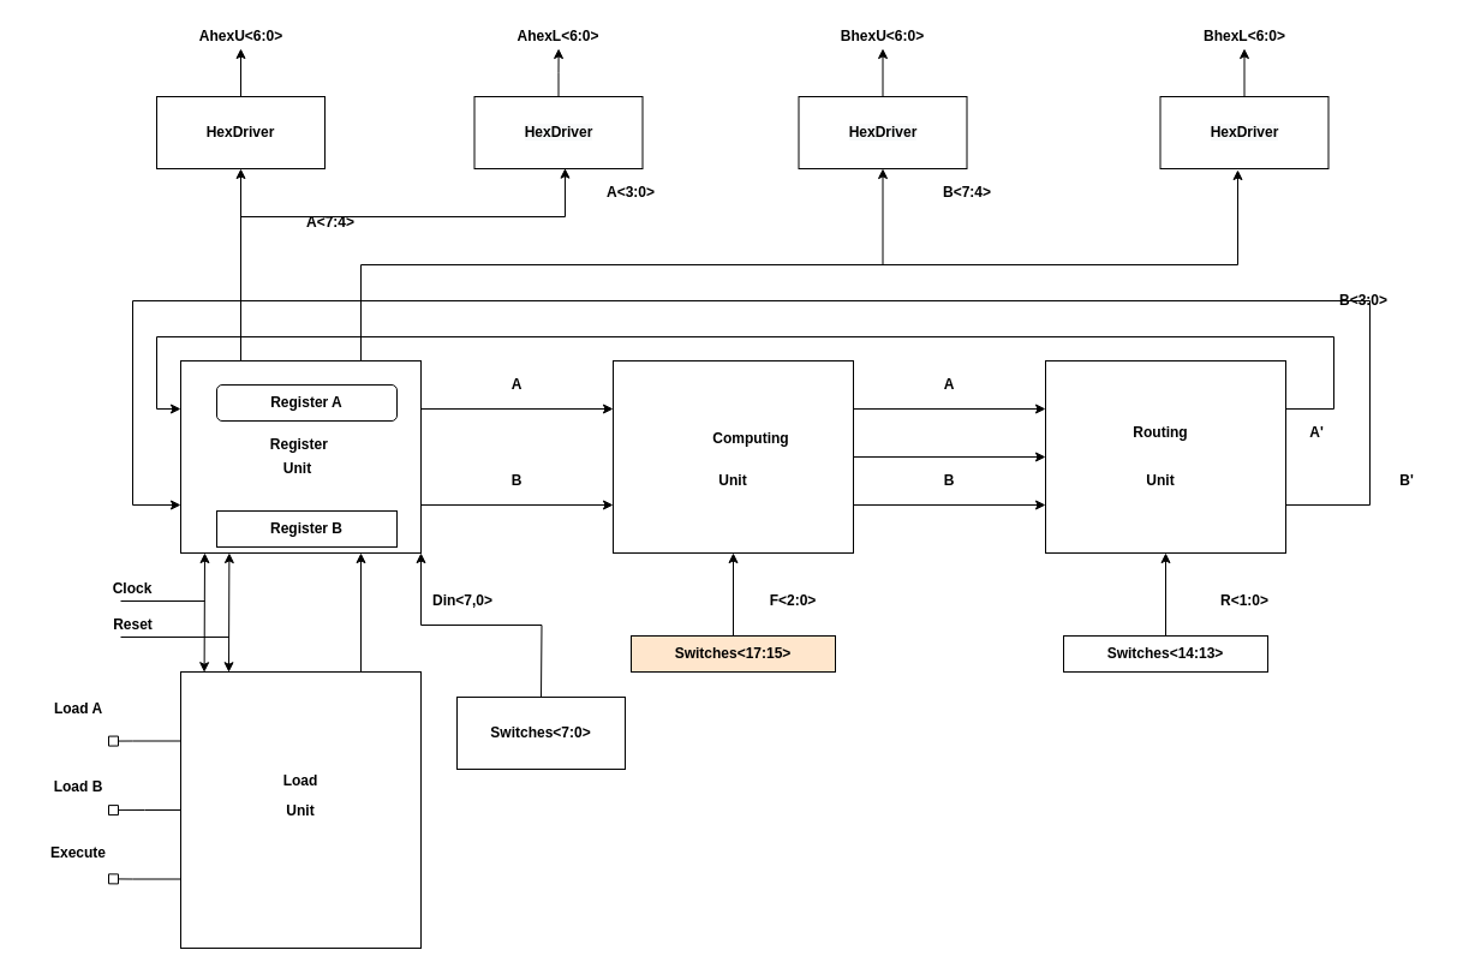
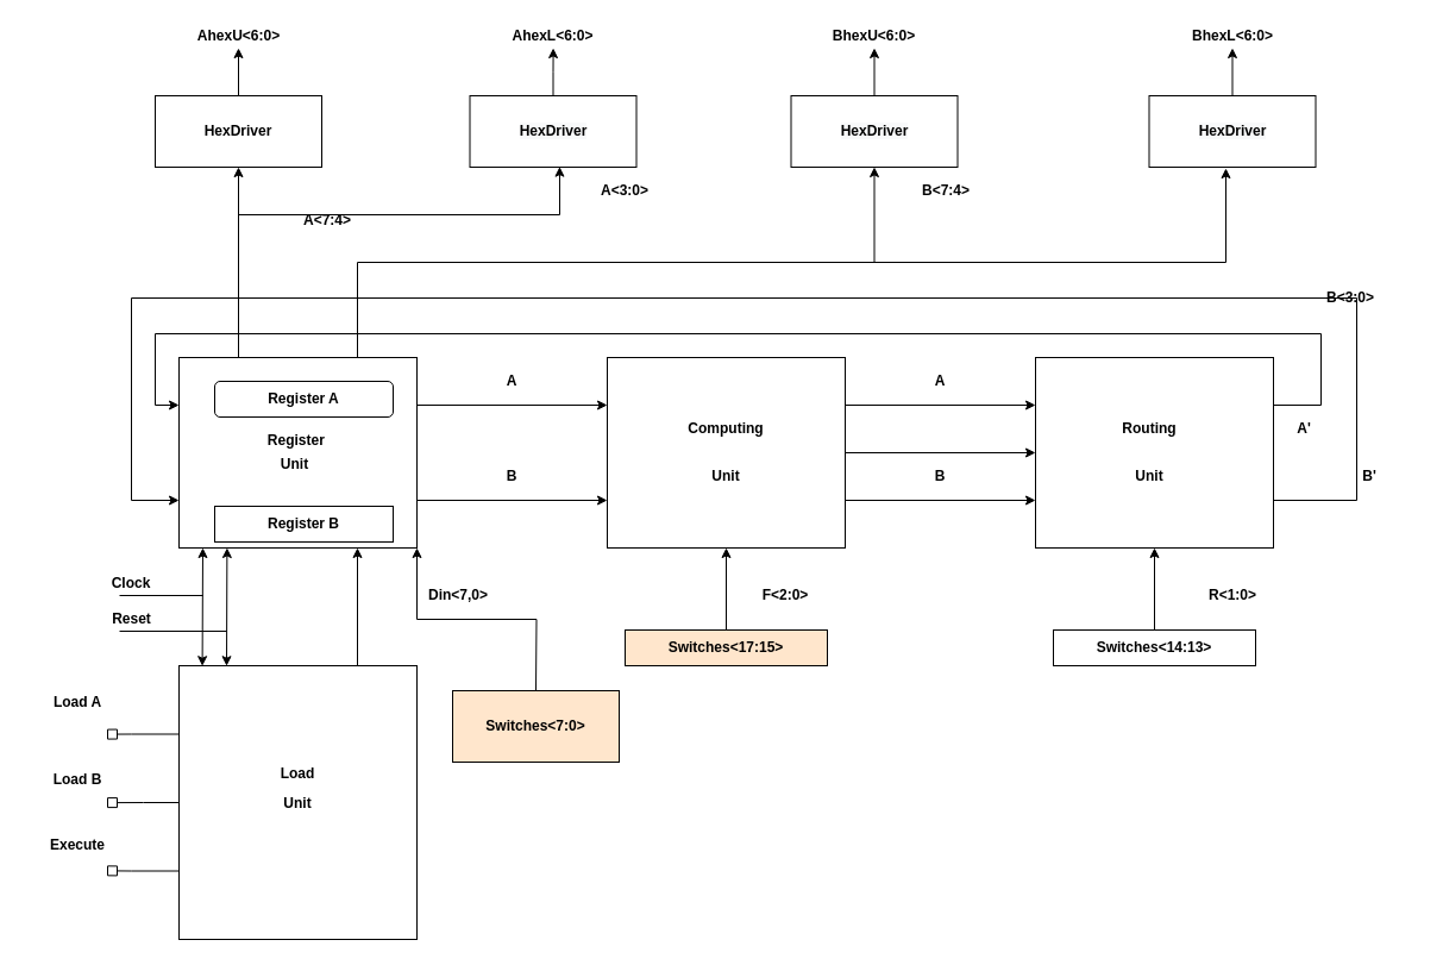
  <mxCell id="0" />
  <mxCell id="1" parent="0" />
  <mxCell id="2" parent="1" style="edgeStyle=orthogonalEdgeStyle;rounded=0;orthogonalLoop=1;jettySize=auto;html=1;exitX=1;exitY=1;exitDx=0;exitDy=0;startArrow=classic;startFill=1;endArrow=none;endFill=0;" edge="1" source="7"><mxGeometry as="geometry" relative="1"><mxPoint as="targetPoint" x="450" y="580" /></mxGeometry></mxCell>
  <mxCell id="3" parent="1" style="edgeStyle=orthogonalEdgeStyle;rounded=0;orthogonalLoop=1;jettySize=auto;html=1;exitX=1;exitY=0.25;exitDx=0;exitDy=0;entryX=0;entryY=0.25;entryDx=0;entryDy=0;startArrow=none;startFill=0;endArrow=classic;endFill=1;" edge="1" source="7" target="11"><mxGeometry as="geometry" relative="1" /></mxCell>
  <mxCell id="4" parent="1" style="edgeStyle=orthogonalEdgeStyle;rounded=0;orthogonalLoop=1;jettySize=auto;html=1;exitX=1;exitY=0.75;exitDx=0;exitDy=0;entryX=0;entryY=0.75;entryDx=0;entryDy=0;startArrow=none;startFill=0;endArrow=classic;endFill=1;" edge="1" source="7" target="11"><mxGeometry as="geometry" relative="1" /></mxCell>
  <mxCell id="5" parent="1" style="edgeStyle=orthogonalEdgeStyle;rounded=0;orthogonalLoop=1;jettySize=auto;html=1;exitX=0.25;exitY=0;exitDx=0;exitDy=0;startArrow=none;startFill=0;endArrow=classic;endFill=1;" edge="1" source="7" target="16"><mxGeometry as="geometry" relative="1" /></mxCell>
  <mxCell id="6" parent="1" style="edgeStyle=orthogonalEdgeStyle;rounded=0;orthogonalLoop=1;jettySize=auto;html=1;exitX=0.75;exitY=0;exitDx=0;exitDy=0;entryX=0.5;entryY=1;entryDx=0;entryDy=0;startArrow=none;startFill=0;endArrow=classic;endFill=1;" edge="1" source="7" target="20"><mxGeometry as="geometry" relative="1" /></mxCell>
  <mxCell id="7" value="" parent="1" style="rounded=0;whiteSpace=wrap;html=1;fontStyle=1" vertex="1"><mxGeometry as="geometry" x="150" y="300" width="200" height="160" /></mxCell>
  <mxCell id="8" parent="1" style="edgeStyle=orthogonalEdgeStyle;rounded=0;orthogonalLoop=1;jettySize=auto;html=1;exitX=1;exitY=0.25;exitDx=0;exitDy=0;entryX=0;entryY=0.25;entryDx=0;entryDy=0;startArrow=none;startFill=0;endArrow=classic;endFill=1;" edge="1" source="11" target="14"><mxGeometry as="geometry" relative="1" /></mxCell>
  <mxCell id="9" parent="1" style="edgeStyle=orthogonalEdgeStyle;rounded=0;orthogonalLoop=1;jettySize=auto;html=1;exitX=1;exitY=0.5;exitDx=0;exitDy=0;entryX=0;entryY=0.5;entryDx=0;entryDy=0;startArrow=none;startFill=0;endArrow=classic;endFill=1;" edge="1" source="11" target="14"><mxGeometry as="geometry" relative="1" /></mxCell>
  <mxCell id="10" parent="1" style="edgeStyle=orthogonalEdgeStyle;rounded=0;orthogonalLoop=1;jettySize=auto;html=1;exitX=1;exitY=0.75;exitDx=0;exitDy=0;entryX=0;entryY=0.75;entryDx=0;entryDy=0;startArrow=none;startFill=0;endArrow=classic;endFill=1;" edge="1" source="11" target="14"><mxGeometry as="geometry" relative="1" /></mxCell>
  <mxCell id="11" value="" parent="1" style="rounded=0;whiteSpace=wrap;html=1;" vertex="1"><mxGeometry as="geometry" x="510" y="300" width="200" height="160" /></mxCell>
  <mxCell id="12" parent="1" style="edgeStyle=orthogonalEdgeStyle;rounded=0;orthogonalLoop=1;jettySize=auto;html=1;exitX=1;exitY=0.25;exitDx=0;exitDy=0;entryX=0;entryY=0.25;entryDx=0;entryDy=0;startArrow=none;startFill=0;endArrow=classic;endFill=1;" edge="1" source="14" target="7"><mxGeometry as="geometry" relative="1"><Array as="points"><mxPoint x="1110" y="340" /><mxPoint x="1110" y="280" /><mxPoint x="130" y="280" /><mxPoint x="130" y="340" /></Array></mxGeometry></mxCell>
  <mxCell id="13" parent="1" style="edgeStyle=orthogonalEdgeStyle;rounded=0;orthogonalLoop=1;jettySize=auto;html=1;exitX=1;exitY=0.75;exitDx=0;exitDy=0;entryX=0;entryY=0.75;entryDx=0;entryDy=0;startArrow=none;startFill=0;endArrow=classic;endFill=1;" edge="1" source="14" target="7"><mxGeometry as="geometry" relative="1"><Array as="points"><mxPoint x="1140" y="420" /><mxPoint x="1140" y="250" /><mxPoint x="110" y="250" /><mxPoint x="110" y="420" /></Array></mxGeometry></mxCell>
  <mxCell id="14" value="" parent="1" style="rounded=0;whiteSpace=wrap;html=1;" vertex="1"><mxGeometry as="geometry" x="870" y="300" width="200" height="160" /></mxCell>
  <mxCell id="15" parent="1" style="edgeStyle=orthogonalEdgeStyle;rounded=0;orthogonalLoop=1;jettySize=auto;html=1;exitX=0.5;exitY=0;exitDx=0;exitDy=0;entryX=0.5;entryY=1;entryDx=0;entryDy=0;startArrow=none;startFill=0;endArrow=classic;endFill=1;" edge="1" source="16" target="58"><mxGeometry as="geometry" relative="1" /></mxCell>
  <mxCell id="16" value="HexDriver" parent="1" style="rounded=0;whiteSpace=wrap;html=1;fontStyle=1" vertex="1"><mxGeometry as="geometry" x="130" y="80" width="140" height="60" /></mxCell>
  <mxCell id="17" parent="1" style="edgeStyle=orthogonalEdgeStyle;rounded=0;orthogonalLoop=1;jettySize=auto;html=1;exitX=0.5;exitY=0;exitDx=0;exitDy=0;startArrow=none;startFill=0;endArrow=classic;endFill=1;" edge="1" source="18" target="59"><mxGeometry as="geometry" relative="1" /></mxCell>
  <mxCell id="18" value="&lt;span style='text-align: center; color: rgb(0, 0, 0); text-transform: none; line-height: 1.2; text-indent: 0px; letter-spacing: normal; font-family: &quot;helvetica&quot;; font-size: 12px; font-style: normal; font-variant: normal; text-decoration: none; word-spacing: 0px; display: inline; font-size-adjust: none; font-stretch: normal; float: none; overflow-wrap: normal; background-color: rgb(248, 249, 250);'&gt;HexDriver&lt;/span&gt;" parent="1" style="rounded=0;whiteSpace=wrap;html=1;fontStyle=1" vertex="1"><mxGeometry as="geometry" x="394.5" y="80" width="140" height="60" /></mxCell>
  <mxCell id="19" parent="1" style="edgeStyle=orthogonalEdgeStyle;rounded=0;orthogonalLoop=1;jettySize=auto;html=1;exitX=0.5;exitY=0;exitDx=0;exitDy=0;entryX=0.5;entryY=1;entryDx=0;entryDy=0;startArrow=none;startFill=0;endArrow=classic;endFill=1;" edge="1" source="20" target="60"><mxGeometry as="geometry" relative="1" /></mxCell>
  <mxCell id="20" value="&lt;span style='text-align: center; color: rgb(0, 0, 0); text-transform: none; line-height: 1.2; text-indent: 0px; letter-spacing: normal; font-family: &quot;helvetica&quot;; font-size: 12px; font-style: normal; font-variant: normal; text-decoration: none; word-spacing: 0px; display: inline; font-size-adjust: none; font-stretch: normal; float: none; overflow-wrap: normal; background-color: rgb(248, 249, 250);'&gt;HexDriver&lt;/span&gt;" parent="1" style="rounded=0;whiteSpace=wrap;html=1;fontStyle=1" vertex="1"><mxGeometry as="geometry" x="664.5" y="80" width="140" height="60" /></mxCell>
  <mxCell id="21" parent="1" style="edgeStyle=orthogonalEdgeStyle;rounded=0;orthogonalLoop=1;jettySize=auto;html=1;exitX=0.5;exitY=0;exitDx=0;exitDy=0;startArrow=none;startFill=0;endArrow=classic;endFill=1;" edge="1" source="22" target="61"><mxGeometry as="geometry" relative="1" /></mxCell>
  <mxCell id="22" value="&lt;span style='text-align: center; color: rgb(0, 0, 0); text-transform: none; line-height: 1.2; text-indent: 0px; letter-spacing: normal; font-family: &quot;helvetica&quot;; font-size: 12px; font-style: normal; font-variant: normal; text-decoration: none; word-spacing: 0px; display: inline; font-size-adjust: none; font-stretch: normal; float: none; overflow-wrap: normal; background-color: rgb(248, 249, 250);'&gt;HexDriver&lt;/span&gt;" parent="1" style="rounded=0;whiteSpace=wrap;html=1;fontStyle=1" vertex="1"><mxGeometry as="geometry" x="965.5" y="80" width="140" height="60" /></mxCell>
  <mxCell id="23" parent="1" style="edgeStyle=orthogonalEdgeStyle;rounded=0;orthogonalLoop=1;jettySize=auto;html=1;exitX=0;exitY=0.25;exitDx=0;exitDy=0;endArrow=box;endFill=0;" edge="1" source="27"><mxGeometry as="geometry" relative="1"><mxPoint as="targetPoint" x="90" y="616.6" /><Array as="points"><mxPoint x="110" y="617" /><mxPoint x="110" y="617" /></Array></mxGeometry></mxCell>
  <mxCell id="24" parent="1" style="edgeStyle=orthogonalEdgeStyle;rounded=0;orthogonalLoop=1;jettySize=auto;html=1;exitX=0;exitY=0.5;exitDx=0;exitDy=0;endArrow=box;endFill=0;" edge="1" source="27"><mxGeometry as="geometry" relative="1"><mxPoint as="targetPoint" x="90" y="674.103" /><Array as="points"><mxPoint x="120" y="674" /></Array></mxGeometry></mxCell>
  <mxCell id="25" parent="1" style="edgeStyle=orthogonalEdgeStyle;rounded=0;orthogonalLoop=1;jettySize=auto;html=1;exitX=0;exitY=0.75;exitDx=0;exitDy=0;endArrow=box;endFill=0;" edge="1" source="27"><mxGeometry as="geometry" relative="1"><mxPoint as="targetPoint" x="90" y="731.345" /><Array as="points"><mxPoint x="110" y="731" /><mxPoint x="110" y="731" /></Array></mxGeometry></mxCell>
  <mxCell id="26" parent="1" style="edgeStyle=orthogonalEdgeStyle;rounded=0;orthogonalLoop=1;jettySize=auto;html=1;exitX=0.75;exitY=0;exitDx=0;exitDy=0;entryX=0.75;entryY=1;entryDx=0;entryDy=0;startArrow=none;startFill=0;endArrow=classic;endFill=1;" edge="1" source="27" target="7"><mxGeometry as="geometry" relative="1" /></mxCell>
  <mxCell id="27" value="" parent="1" style="rounded=0;whiteSpace=wrap;html=1;" vertex="1"><mxGeometry as="geometry" x="150" y="559" width="200" height="230" /></mxCell>
  <mxCell id="28" value="Load" parent="1" style="text;html=1;strokeColor=none;fillColor=none;align=center;verticalAlign=middle;whiteSpace=wrap;rounded=0;fontStyle=1" vertex="1"><mxGeometry as="geometry" x="230" y="640" width="40" height="20" /></mxCell>
  <mxCell id="29" value="Unit" parent="1" style="text;html=1;strokeColor=none;fillColor=none;align=center;verticalAlign=middle;whiteSpace=wrap;rounded=0;fontStyle=1" vertex="1"><mxGeometry as="geometry" x="230" y="665" width="40" height="20" /></mxCell>
  <mxCell id="30" value="" parent="1" style="endArrow=classic;html=1;exitX=0.098;exitY=0.001;exitDx=0;exitDy=0;exitPerimeter=0;startArrow=classic;startFill=1;endFill=1;" edge="1" source="27"><mxGeometry as="geometry" width="50" height="50" relative="1"><mxPoint as="sourcePoint" x="170" y="520" /><mxPoint as="targetPoint" x="170" y="460" /></mxGeometry></mxCell>
  <mxCell id="31" value="" parent="1" style="endArrow=classic;html=1;exitX=0.098;exitY=0.001;exitDx=0;exitDy=0;exitPerimeter=0;startArrow=classic;startFill=1;endFill=1;" edge="1"><mxGeometry as="geometry" width="50" height="50" relative="1"><mxPoint as="sourcePoint" x="190" y="559.23" /><mxPoint as="targetPoint" x="190.4" y="460" /></mxGeometry></mxCell>
- <mxCell id="32" value="&lt;b&gt;Switches&amp;lt;7:0&amp;gt;&lt;/b&gt;" parent="1" style="rounded=0;whiteSpace=wrap;html=1;" vertex="1"><mxGeometry as="geometry" x="380" y="580" width="140" height="60" /></mxCell>
+ <mxCell id="32" value="&lt;b&gt;Switches&amp;lt;7:0&amp;gt;&lt;/b&gt;" parent="1" style="rounded=0;whiteSpace=wrap;html=1;fillColor=#ffe6cc;" vertex="1"><mxGeometry as="geometry" x="380" y="580" width="140" height="60" /></mxCell>
  <mxCell id="33" value="Din&amp;lt;7,0&amp;gt;" parent="1" style="text;html=1;strokeColor=none;fillColor=none;align=center;verticalAlign=middle;whiteSpace=wrap;rounded=0;fontStyle=1" vertex="1"><mxGeometry x="270" y="490" as="geometry" width="230" height="20" /></mxCell>
  <mxCell id="34" value="Register A" parent="1" style="whiteSpace=wrap;html=1;fontStyle=1;rounded=1;" vertex="1"><mxGeometry as="geometry" x="180" y="320" width="150" height="30" /></mxCell>
  <mxCell id="35" value="Register B" parent="1" style="rounded=0;whiteSpace=wrap;html=1;fontStyle=1" vertex="1"><mxGeometry x="180" y="425" as="geometry" width="150" height="30" /></mxCell>
  <mxCell id="36" value="A" parent="1" style="text;html=1;strokeColor=none;fillColor=none;align=center;verticalAlign=middle;whiteSpace=wrap;rounded=0;fontStyle=1" vertex="1"><mxGeometry as="geometry" x="410" y="310" width="40" height="20" /></mxCell>
  <mxCell id="37" value="B" parent="1" style="text;html=1;strokeColor=none;fillColor=none;align=center;verticalAlign=middle;whiteSpace=wrap;rounded=0;fontStyle=1" vertex="1"><mxGeometry as="geometry" x="410" y="390" width="40" height="20" /></mxCell>
- <mxCell id="38" value="Computing" parent="1" style="text;html=1;strokeColor=none;fillColor=none;align=center;verticalAlign=middle;whiteSpace=wrap;rounded=0;fontStyle=1" vertex="1"><mxGeometry x="580" y="355" as="geometry" width="90" height="20" /></mxCell>
+ <mxCell id="38" value="Computing" parent="1" style="text;html=1;strokeColor=none;fillColor=none;align=center;verticalAlign=middle;whiteSpace=wrap;rounded=0;fontStyle=1" vertex="1"><mxGeometry as="geometry" x="565" y="350" width="90" height="20" /></mxCell>
  <mxCell id="39" value="Unit" parent="1" style="text;html=1;strokeColor=none;fillColor=none;align=center;verticalAlign=middle;whiteSpace=wrap;rounded=0;fontStyle=1" vertex="1"><mxGeometry as="geometry" x="565" y="390" width="90" height="20" /></mxCell>
  <mxCell id="40" value="A" parent="1" style="text;html=1;strokeColor=none;fillColor=none;align=center;verticalAlign=middle;whiteSpace=wrap;rounded=0;fontStyle=1" vertex="1"><mxGeometry as="geometry" x="770" y="310" width="40" height="20" /></mxCell>
  <mxCell id="41" value="B" parent="1" style="text;html=1;strokeColor=none;fillColor=none;align=center;verticalAlign=middle;whiteSpace=wrap;rounded=0;fontStyle=1" vertex="1"><mxGeometry as="geometry" x="770" y="390" width="40" height="20" /></mxCell>
  <mxCell id="42" value="Routing" parent="1" style="text;html=1;strokeColor=none;fillColor=none;align=center;verticalAlign=middle;whiteSpace=wrap;rounded=0;fontStyle=1" vertex="1"><mxGeometry as="geometry" x="921" y="350" width="90" height="20" /></mxCell>
  <mxCell id="43" value="Unit" parent="1" style="text;html=1;strokeColor=none;fillColor=none;align=center;verticalAlign=middle;whiteSpace=wrap;rounded=0;fontStyle=1" vertex="1"><mxGeometry as="geometry" x="921" y="390" width="90" height="20" /></mxCell>
  <mxCell id="44" parent="1" style="edgeStyle=orthogonalEdgeStyle;rounded=0;orthogonalLoop=1;jettySize=auto;html=1;entryX=0.5;entryY=1;entryDx=0;entryDy=0;startArrow=none;startFill=0;endArrow=classic;endFill=1;" edge="1" source="45" target="11"><mxGeometry as="geometry" relative="1" /></mxCell>
  <mxCell id="45" value="Switches&amp;lt;17:15&amp;gt;" parent="1" style="rounded=0;whiteSpace=wrap;html=1;fontStyle=1;fillColor=#ffe6cc;" vertex="1"><mxGeometry as="geometry" x="525" y="529" width="170" height="30" /></mxCell>
  <mxCell id="46" value="F&amp;lt;2:0&amp;gt;" parent="1" style="text;html=1;strokeColor=none;fillColor=none;align=center;verticalAlign=middle;whiteSpace=wrap;rounded=0;fontStyle=1" vertex="1"><mxGeometry as="geometry" x="600" y="490" width="120" height="20" /></mxCell>
  <mxCell id="47" value="" parent="1" style="endArrow=none;html=1;fontStyle=1" edge="1"><mxGeometry as="geometry" width="50" height="50" relative="1"><mxPoint as="sourcePoint" x="200" y="180" /><mxPoint as="targetPoint" x="470" y="180" /></mxGeometry></mxCell>
  <mxCell id="48" value="" parent="1" style="endArrow=classic;html=1;entryX=0.539;entryY=0.994;entryDx=0;entryDy=0;entryPerimeter=0;endFill=1;fontStyle=1" edge="1" target="18"><mxGeometry as="geometry" width="50" height="50" relative="1"><mxPoint as="sourcePoint" x="470" y="180" /><mxPoint as="targetPoint" x="510" y="130" /></mxGeometry></mxCell>
  <mxCell id="49" value="" parent="1" style="endArrow=none;html=1;fontStyle=1" edge="1"><mxGeometry as="geometry" width="50" height="50" relative="1"><mxPoint as="sourcePoint" x="730" y="220" /><mxPoint as="targetPoint" x="1030" y="220" /></mxGeometry></mxCell>
  <mxCell id="50" value="" parent="1" style="endArrow=classic;html=1;endFill=1;" edge="1"><mxGeometry as="geometry" width="50" height="50" relative="1"><mxPoint as="sourcePoint" x="1030" y="220" /><mxPoint as="targetPoint" x="1030" y="141" /></mxGeometry></mxCell>
  <mxCell id="51" value="A&amp;lt;7:4&amp;gt;" parent="1" style="text;html=1;strokeColor=none;fillColor=none;align=center;verticalAlign=middle;whiteSpace=wrap;rounded=0;fontStyle=1" vertex="1"><mxGeometry x="240" y="175" as="geometry" width="70" height="20" /></mxCell>
  <mxCell id="52" value="A&amp;lt;3:0&amp;gt;" parent="1" style="text;html=1;strokeColor=none;fillColor=none;align=center;verticalAlign=middle;whiteSpace=wrap;rounded=0;fontStyle=1" vertex="1"><mxGeometry as="geometry" x="490" y="150" width="70" height="20" /></mxCell>
- <mxCell id="53" value="B&amp;lt;7:4&amp;gt;" parent="1" style="text;html=1;strokeColor=none;fillColor=none;align=center;verticalAlign=middle;whiteSpace=wrap;rounded=0;fontStyle=1" vertex="1"><mxGeometry x="770" y="150" as="geometry" width="70" height="20" /></mxCell>
+ <mxCell id="53" value="B&amp;lt;7:4&amp;gt;" parent="1" style="text;html=1;strokeColor=none;fillColor=none;align=center;verticalAlign=middle;whiteSpace=wrap;rounded=0;fontStyle=1" vertex="1"><mxGeometry as="geometry" x="760" y="150" width="70" height="20" /></mxCell>
  <mxCell id="54" value="B&amp;lt;3:0&amp;gt;" parent="1" style="text;html=1;strokeColor=none;fillColor=none;align=center;verticalAlign=middle;whiteSpace=wrap;rounded=0;fontStyle=1" vertex="1"><mxGeometry x="1100" y="240" as="geometry" width="70" height="20" /></mxCell>
  <mxCell id="55" parent="1" style="edgeStyle=orthogonalEdgeStyle;rounded=0;orthogonalLoop=1;jettySize=auto;html=1;exitX=0.5;exitY=0;exitDx=0;exitDy=0;entryX=0.5;entryY=1;entryDx=0;entryDy=0;startArrow=none;startFill=0;endArrow=classic;endFill=1;" edge="1" source="56" target="14"><mxGeometry as="geometry" relative="1" /></mxCell>
  <mxCell id="56" value="Switches&amp;lt;14:13&amp;gt;" parent="1" style="rounded=0;whiteSpace=wrap;html=1;fontStyle=1" vertex="1"><mxGeometry as="geometry" x="885" y="529" width="170" height="30" /></mxCell>
  <mxCell id="57" value="R&amp;lt;1:0&amp;gt;" parent="1" style="text;html=1;strokeColor=none;fillColor=none;align=center;verticalAlign=middle;whiteSpace=wrap;rounded=0;fontStyle=1" vertex="1"><mxGeometry as="geometry" x="975.5" y="490" width="120" height="20" /></mxCell>
  <mxCell id="58" value="AhexU&amp;lt;6:0&amp;gt;" parent="1" style="text;html=1;strokeColor=none;fillColor=none;align=center;verticalAlign=middle;whiteSpace=wrap;rounded=0;fontStyle=1" vertex="1"><mxGeometry as="geometry" x="127.5" y="20" width="145" height="20" /></mxCell>
  <mxCell id="59" value="AhexL&amp;lt;6:0&amp;gt;" parent="1" style="text;html=1;strokeColor=none;fillColor=none;align=center;verticalAlign=middle;whiteSpace=wrap;rounded=0;fontStyle=1" vertex="1"><mxGeometry as="geometry" x="374.25" y="20" width="180.5" height="20" /></mxCell>
  <mxCell id="60" value="BhexU&amp;lt;6:0&amp;gt;" parent="1" style="text;html=1;strokeColor=none;fillColor=none;align=center;verticalAlign=middle;whiteSpace=wrap;rounded=0;fontStyle=1" vertex="1"><mxGeometry as="geometry" x="619.25" y="20" width="230.5" height="20" /></mxCell>
  <mxCell id="61" value="BhexL&amp;lt;6:0&amp;gt;" parent="1" style="text;html=1;strokeColor=none;fillColor=none;align=center;verticalAlign=middle;whiteSpace=wrap;rounded=0;fontStyle=1" vertex="1"><mxGeometry as="geometry" x="955.5" y="20" width="160" height="20" /></mxCell>
  <mxCell id="62" value="A'" parent="1" style="text;html=1;strokeColor=none;fillColor=none;align=center;verticalAlign=middle;whiteSpace=wrap;rounded=0;fontStyle=1" vertex="1"><mxGeometry as="geometry" x="1076" y="350" width="40" height="20" /></mxCell>
- <mxCell id="63" value="B'" parent="1" style="text;html=1;strokeColor=none;fillColor=none;align=center;verticalAlign=middle;whiteSpace=wrap;rounded=0;fontStyle=1" vertex="1"><mxGeometry as="geometry" x="1151" y="390" width="40" height="20" /></mxCell>
+ <mxCell id="63" value="B'" parent="1" style="text;html=1;strokeColor=none;fillColor=none;align=center;verticalAlign=middle;whiteSpace=wrap;rounded=0;fontStyle=1" vertex="1"><mxGeometry x="1131" y="390" as="geometry" width="40" height="20" /></mxCell>
  <mxCell id="64" value="Load A" parent="1" style="text;html=1;strokeColor=none;fillColor=none;align=center;verticalAlign=middle;whiteSpace=wrap;rounded=0;fontStyle=1" vertex="1"><mxGeometry as="geometry" x="20" y="580" width="90" height="20" /></mxCell>
  <mxCell id="65" value="Load B" parent="1" style="text;html=1;strokeColor=none;fillColor=none;align=center;verticalAlign=middle;whiteSpace=wrap;rounded=0;fontStyle=1" vertex="1"><mxGeometry as="geometry" x="20" y="645" width="90" height="20" /></mxCell>
  <mxCell id="66" value="Execute" parent="1" style="text;html=1;strokeColor=none;fillColor=none;align=center;verticalAlign=middle;whiteSpace=wrap;rounded=0;fontStyle=1" vertex="1"><mxGeometry as="geometry" x="20" y="700" width="90" height="20" /></mxCell>
  <mxCell id="67" value="" parent="1" style="endArrow=none;html=1;" edge="1"><mxGeometry as="geometry" width="50" height="50" relative="1"><mxPoint as="sourcePoint" x="100" y="500" /><mxPoint as="targetPoint" x="170" y="500" /></mxGeometry></mxCell>
  <mxCell id="68" value="Clock" parent="1" style="text;html=1;strokeColor=none;fillColor=none;align=center;verticalAlign=middle;whiteSpace=wrap;rounded=0;fontStyle=1" vertex="1"><mxGeometry as="geometry" x="40" y="480" width="140" height="20" /></mxCell>
  <mxCell id="69" value="" parent="1" style="endArrow=none;html=1;" edge="1"><mxGeometry as="geometry" width="50" height="50" relative="1"><mxPoint as="sourcePoint" x="100" y="530" /><mxPoint as="targetPoint" x="190" y="530" /></mxGeometry></mxCell>
  <mxCell id="70" value="Reset" parent="1" style="text;html=1;strokeColor=none;fillColor=none;align=center;verticalAlign=middle;whiteSpace=wrap;rounded=0;fontStyle=1" vertex="1"><mxGeometry as="geometry" x="42.5" y="510" width="135" height="20" /></mxCell>
  <mxCell id="71" value="Register &lt;span style=&quot;text-align: left ; color: transparent ; text-transform: none ; text-indent: 0px ; letter-spacing: normal ; font-family: monospace ; font-size: 0px ; font-style: normal ; font-variant: normal ; text-decoration: none ; word-spacing: 0px ; display: inline ; word-break: break-all ; float: none ; background-color: rgb(248 , 249 , 250)&quot;&gt;%3CmxGraphModel%3E%3Croot%3E%3CmxCell%20id%3D%220%22%2F%3E%3CmxCell%20id%3D%221%22%20parent%3D%220%22%2F%3E%3CmxCell%20id%3D%222%22%20value%3D%22LoadA%22%20parent%3D%221%22%20style%3D%22text%3Bhtml%3D1%3BstrokeColor%3Dnone%3BfillColor%3Dnone%3Balign%3Dcenter%3BverticalAlign%3Dmiddle%3BwhiteSpace%3Dwrap%3Brounded%3D0%3B%22%20vertex%3D%221%22%3E%3CmxGeometry%20as%3D%22geometry%22%20x%3D%22110%22%20y%3D%22545%22%20width%3D%2290%22%20height%3D%2220%22%2F%3E%3C%2FmxCell%3E%3C%2Froot%3E%3C%2FmxGraphModel%3E&lt;/span&gt;" parent="1" style="text;html=1;strokeColor=none;fillColor=none;align=center;verticalAlign=middle;whiteSpace=wrap;rounded=0;fontStyle=1" vertex="1"><mxGeometry as="geometry" x="167.5" y="360" width="165" height="20" /></mxCell>
  <mxCell id="72" value="Unit" parent="1" style="text;html=1;strokeColor=none;fillColor=none;align=center;verticalAlign=middle;whiteSpace=wrap;rounded=0;fontStyle=1" vertex="1"><mxGeometry as="geometry" x="165" y="380" width="165" height="20" /></mxCell>
